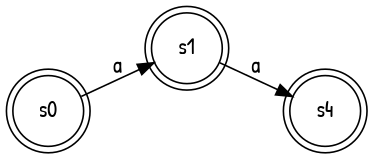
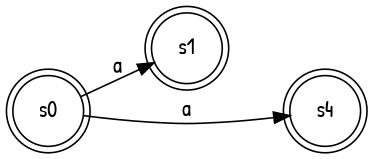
  digraph {
    fontname="Patrick Hand"
    rankdir=LR
    node [fontname="Patrick Hand" shape=doublecircle]
    edge [fontname="Patrick Hand"]
    s0
    s1
    n3 [label=s4]
    s0 -> s1 [label=a]
-   s1 -> n3 [label=a]
+   s0 -> n3 [label=a]
  }
